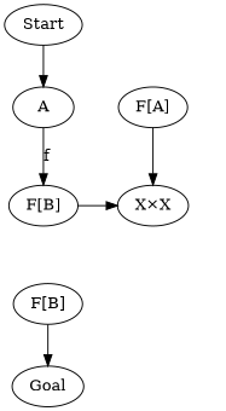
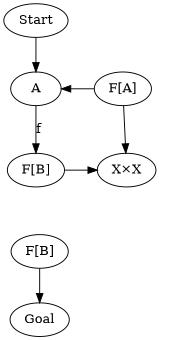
  digraph {
    node [group=upper]
    n1 [label="F[A]"]
    A
    n3 [label="F[B]"]
    n4 [group=lower label="X×X"]
    n5 [label="F[B]"]
    X [group=lower style=invis]
    Goal [group=""]
    Start [group=""]
    subgraph sub_1 {
      rank=same
      n1
      A
    }
    subgraph sub_2 {
      rank=same
      n3
      n4
    }
    subgraph sub_3 {
      rank=same
      n5
      X
    }
    n1 -> n4
+   A -> n1 [dir=back]
    A -> n3 [label=f]
    n3 -> n4
    n4 -> X [label=combine style=invis]
    n5 -> X [dir=back style=invis]
    n5 -> Goal
    Start -> A
  }
